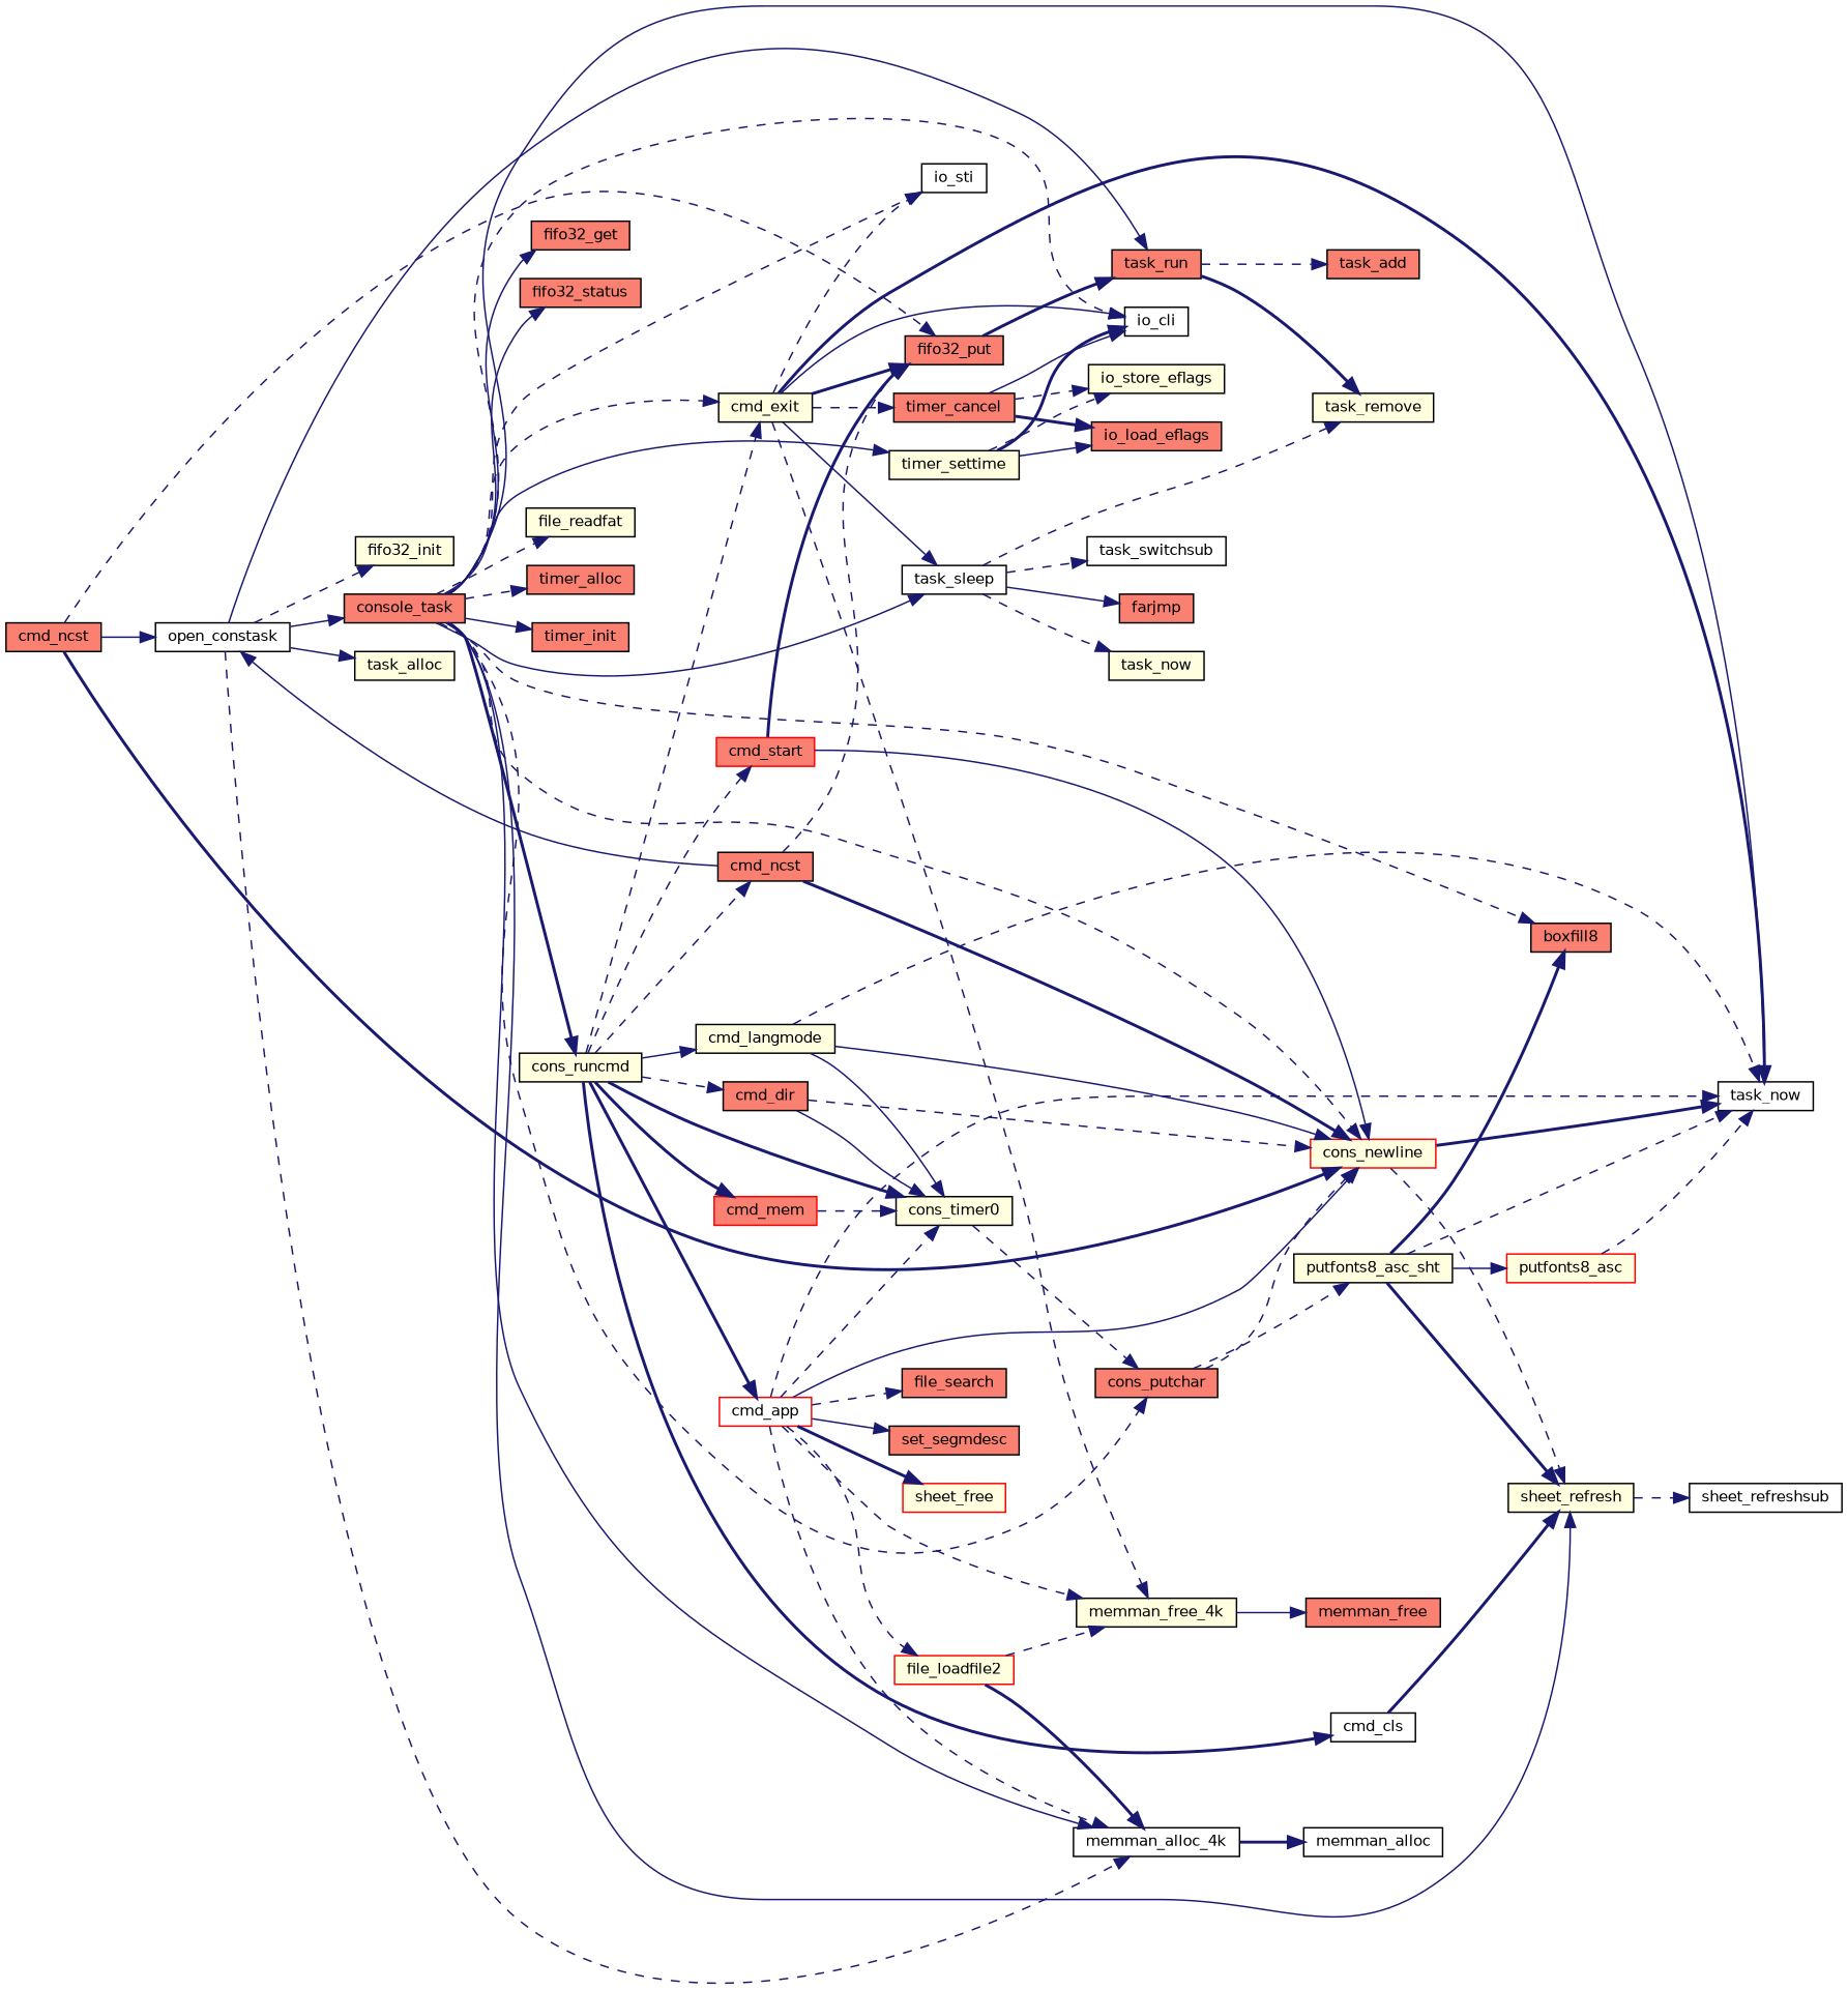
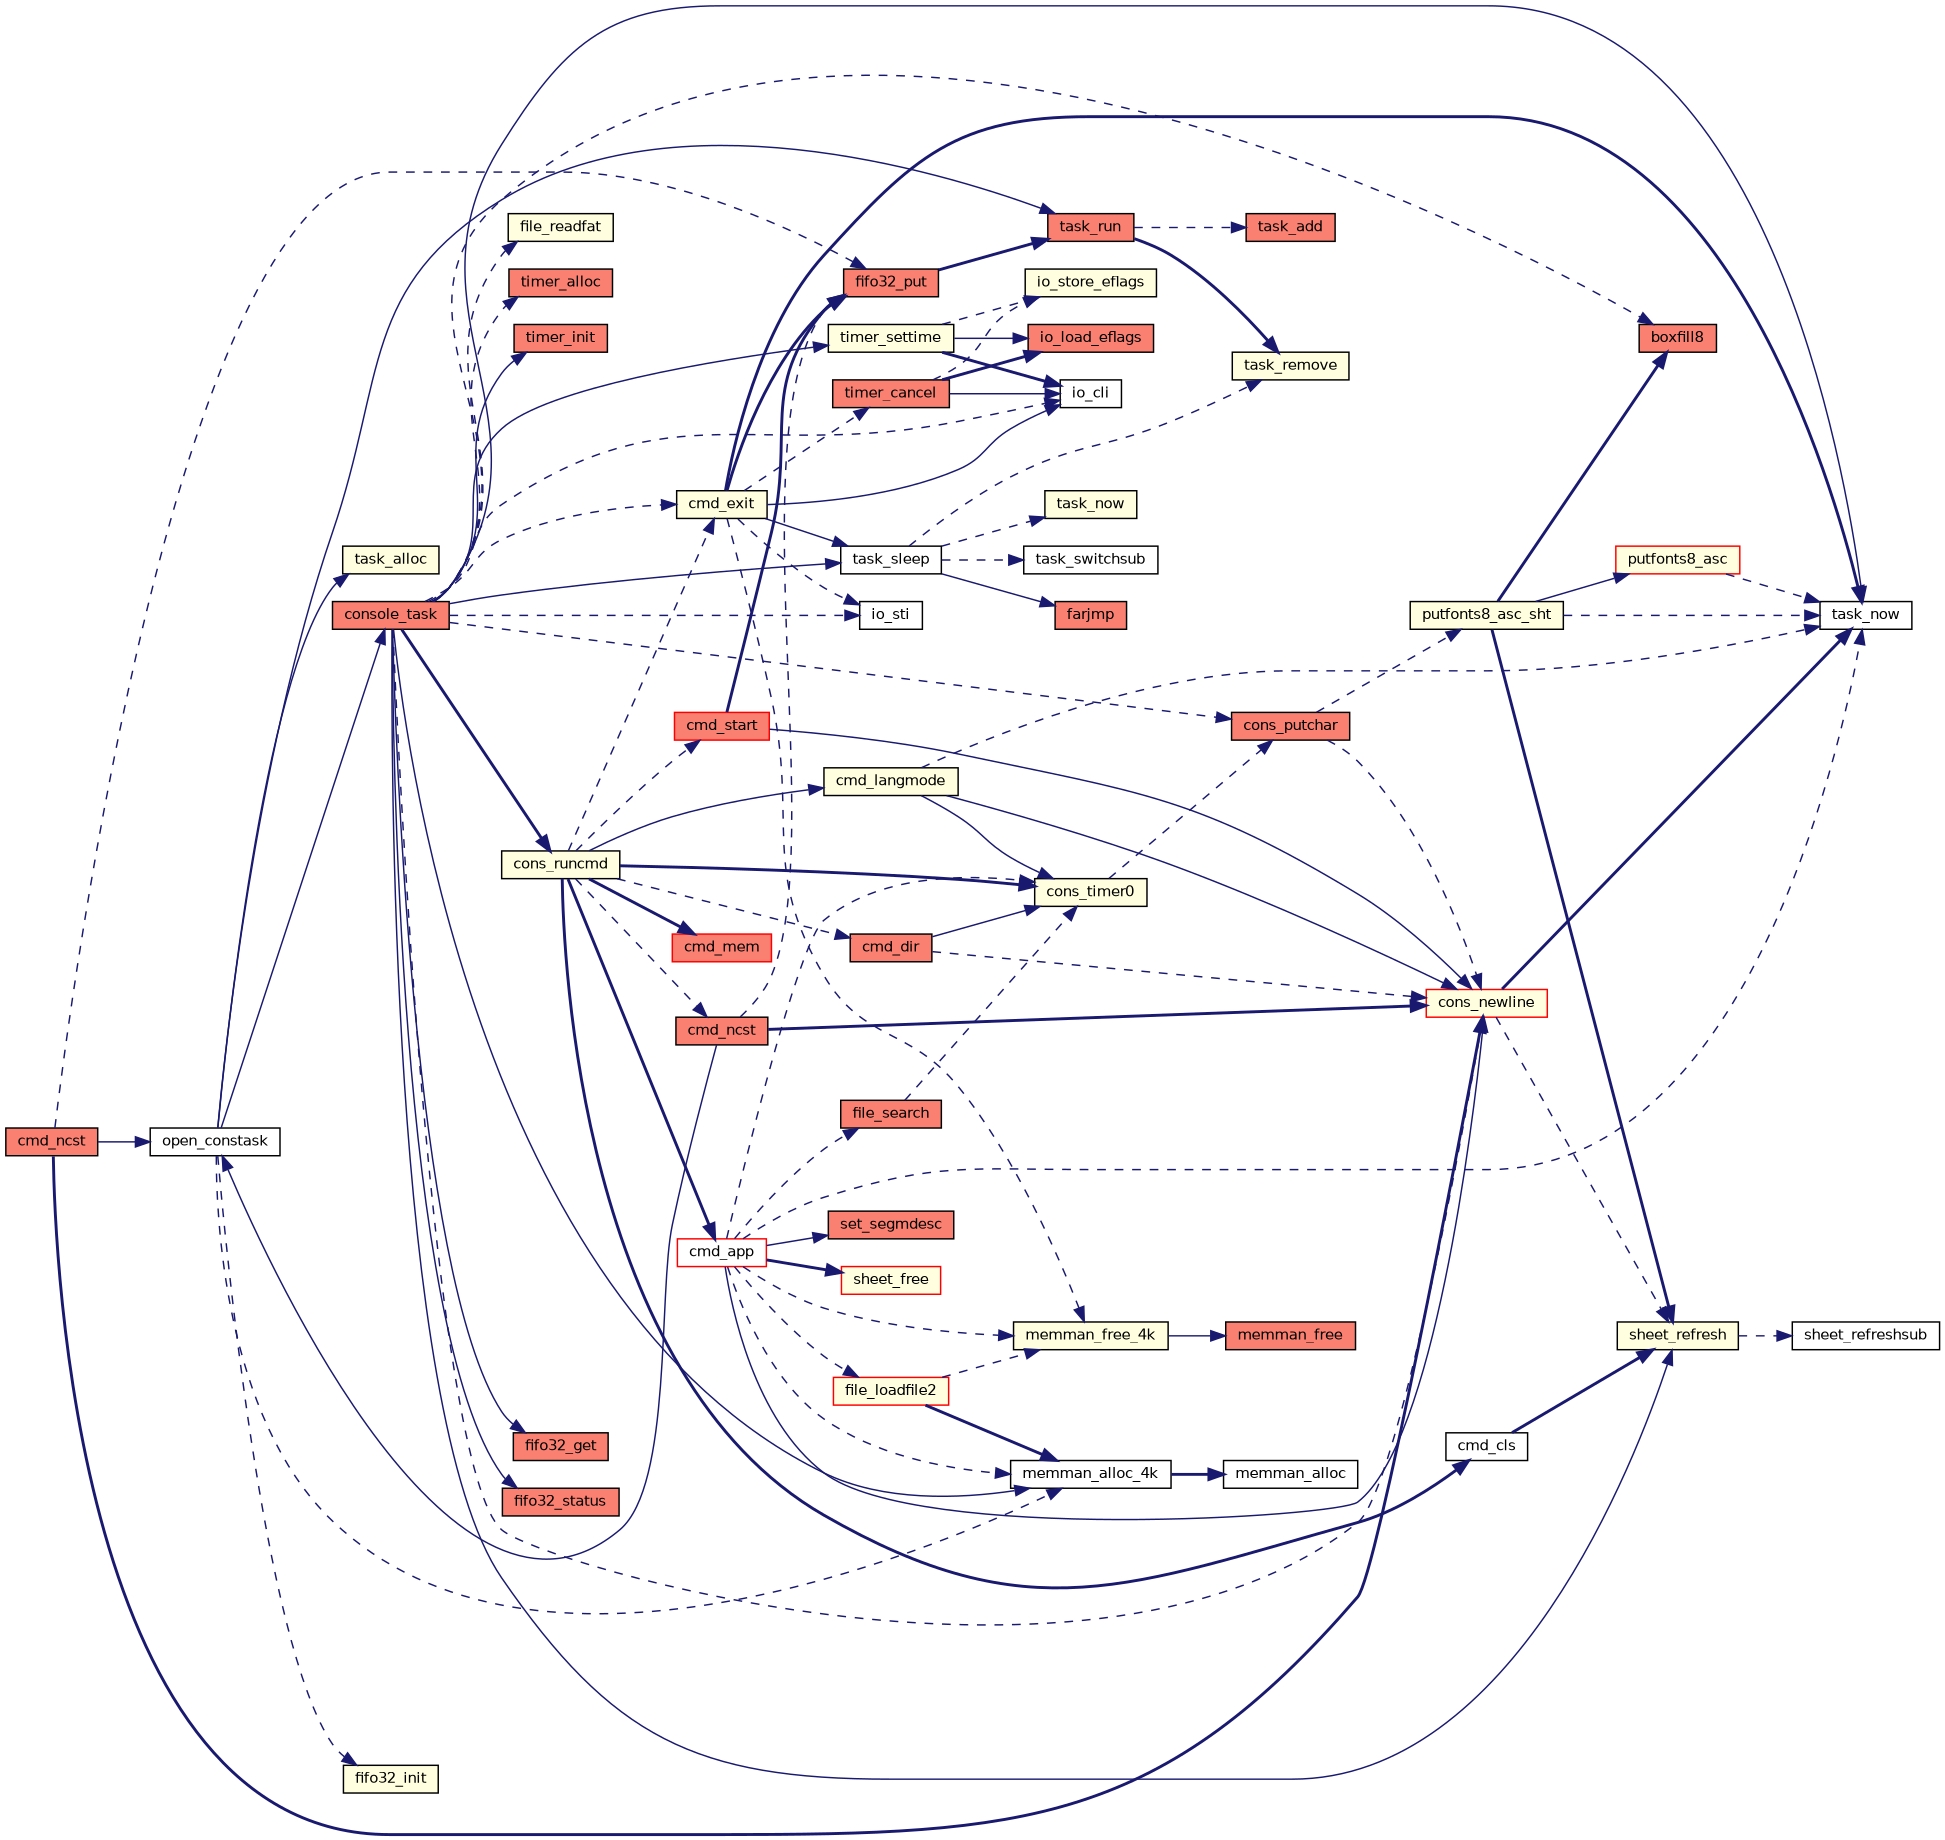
  digraph {
    rankdir=LR
    node [color=black fillcolor=salmon fontname=Helvetica fontsize=10 shape=record style=filled]
    edge [color=midnightblue fontname=Helvetica fontsize=10 labelfontname=Helvetica labelfontsize=10 style=dashed]
    n1 [fontcolor=black height=0.2 label=cmd_ncst width=0.4]
    n2 [color=red fillcolor=lightyellow height=0.2 label=cons_newline width=0.4]
    n3 [height=0.2 label=fifo32_put width=0.4]
    n4 [fillcolor=white height=0.2 label=open_constask width=0.4]
    n5 [fillcolor=lightyellow height=0.2 label=sheet_refresh width=0.4]
    n6 [fillcolor=white height=0.2 label=task_now width=0.4]
    n7 [height=0.2 label=task_run width=0.4]
    n8 [height=0.2 label=console_task width=0.4]
    n9 [fillcolor=white height=0.2 label=memman_alloc_4k width=0.4]
    n10 [fillcolor=lightyellow height=0.2 label=fifo32_init width=0.4]
    n11 [fillcolor=lightyellow height=0.2 label=task_alloc width=0.4]
    n12 [fillcolor=white height=0.2 label=sheet_refreshsub width=0.4]
    n13 [height=0.2 label=task_add width=0.4]
    n14 [fillcolor=lightyellow height=0.2 label=task_remove width=0.4]
    n15 [height=0.2 label=boxfill8 width=0.4]
    n16 [fillcolor=lightyellow height=0.2 label=cmd_exit width=0.4]
    n17 [fillcolor=white height=0.2 label=io_cli width=0.4]
    n18 [fillcolor=white height=0.2 label=io_sti width=0.4]
    n19 [fillcolor=white height=0.2 label=task_sleep width=0.4]
    n20 [height=0.2 label=cons_putchar width=0.4]
    n21 [fillcolor=lightyellow height=0.2 label=cons_runcmd width=0.4]
    n22 [height=0.2 label=fifo32_get width=0.4]
    n23 [height=0.2 label=fifo32_status width=0.4]
    n24 [fillcolor=lightyellow height=0.2 label=file_readfat width=0.4]
    n25 [height=0.2 label=timer_alloc width=0.4]
    n26 [height=0.2 label=timer_init width=0.4]
    n27 [fillcolor=lightyellow height=0.2 label=timer_settime width=0.4]
    n28 [fillcolor=white height=0.2 label=memman_alloc width=0.4]
    n29 [fillcolor=lightyellow height=0.2 label=memman_free_4k width=0.4]
    n30 [height=0.2 label=timer_cancel width=0.4]
    n31 [height=0.2 label=farjmp width=0.4]
    n32 [fillcolor=lightyellow height=0.2 label=task_now width=0.4]
    n33 [fillcolor=white height=0.2 label=task_switchsub width=0.4]
    n34 [fillcolor=lightyellow height=0.2 label=putfonts8_asc_sht width=0.4]
    n35 [color=red fillcolor=white height=0.2 label=cmd_app width=0.4]
    n36 [fillcolor=lightyellow height=0.2 label=cons_timer0 width=0.4]
    n37 [fillcolor=white height=0.2 label=cmd_cls width=0.4]
    n38 [height=0.2 label=cmd_dir width=0.4]
    n39 [fillcolor=lightyellow height=0.2 label=cmd_langmode width=0.4]
    n40 [color=red height=0.2 label=cmd_mem width=0.4]
    n41 [height=0.2 label=cmd_ncst width=0.4]
    n42 [color=red height=0.2 label=cmd_start width=0.4]
    n43 [height=0.2 label=io_load_eflags width=0.4]
    n44 [fillcolor=lightyellow height=0.2 label=io_store_eflags width=0.4]
    n45 [height=0.2 label=memman_free width=0.4]
    n46 [color=red fillcolor=lightyellow height=0.2 label=putfonts8_asc width=0.4]
    n47 [color=red fillcolor=lightyellow height=0.2 label=file_loadfile2 width=0.4]
    n48 [height=0.2 label=file_search width=0.4]
    n49 [height=0.2 label=set_segmdesc width=0.4]
    n50 [color=red fillcolor=lightyellow height=0.2 label=sheet_free width=0.4]
    n1 -> n2 [style=bold]
    n1 -> n3
    n1 -> n4 [style=solid]
    n2 -> n5
    n2 -> n6 [style=bold]
    n3 -> n7 [style=bold]
    n4 -> n7 [style=solid]
    n4 -> n8 [style=solid]
    n4 -> n9
    n4 -> n10
    n4 -> n11 [style=solid]
    n5 -> n12
    n7 -> n13
    n7 -> n14 [style=bold]
    n8 -> n2
    n8 -> n5 [style=solid]
    n8 -> n6 [style=solid]
    n8 -> n9 [style=solid]
    n8 -> n15
    n8 -> n16
    n8 -> n17
    n8 -> n18
    n8 -> n19 [style=solid]
    n8 -> n20
    n8 -> n21 [style=bold]
    n8 -> n22 [style=solid]
    n8 -> n23 [style=solid]
    n8 -> n24
    n8 -> n25
    n8 -> n26 [style=solid]
    n8 -> n27 [style=solid]
    n9 -> n28 [style=bold]
    n16 -> n3 [style=bold]
    n16 -> n6 [style=bold]
    n16 -> n17 [style=solid]
    n16 -> n18
    n16 -> n19 [style=solid]
    n16 -> n29
    n16 -> n30
    n19 -> n14
    n19 -> n31 [style=solid]
    n19 -> n32
    n19 -> n33
    n20 -> n2
    n20 -> n34
    n21 -> n16
    n21 -> n35 [style=bold]
    n21 -> n36 [style=bold]
    n21 -> n37 [style=bold]
    n21 -> n38
    n21 -> n39 [style=solid]
    n21 -> n40 [style=bold]
    n21 -> n41
    n21 -> n42
    n27 -> n17 [style=bold]
    n27 -> n43 [style=solid]
    n27 -> n44
    n29 -> n45 [style=solid]
    n30 -> n17 [style=solid]
    n30 -> n43 [style=bold]
    n30 -> n44
    n34 -> n5 [style=bold]
    n34 -> n6
    n34 -> n15 [style=bold]
    n34 -> n46 [style=solid]
    n35 -> n2 [style=solid]
    n35 -> n6
    n35 -> n9
    n35 -> n29
    n35 -> n36
    n35 -> n47
    n35 -> n48
    n35 -> n49 [style=solid]
    n35 -> n50 [style=bold]
    n36 -> n20
    n37 -> n5 [style=bold]
    n38 -> n2
    n38 -> n36 [style=solid]
    n39 -> n2 [style=solid]
    n39 -> n6
    n39 -> n36 [style=solid]
-   n40 -> n36
+   n48 -> n36
    n41 -> n2 [style=bold]
    n41 -> n3
    n41 -> n4 [style=solid]
    n42 -> n2 [style=solid]
    n42 -> n3 [style=bold]
    n46 -> n6
    n47 -> n9 [style=bold]
    n47 -> n29
  }
